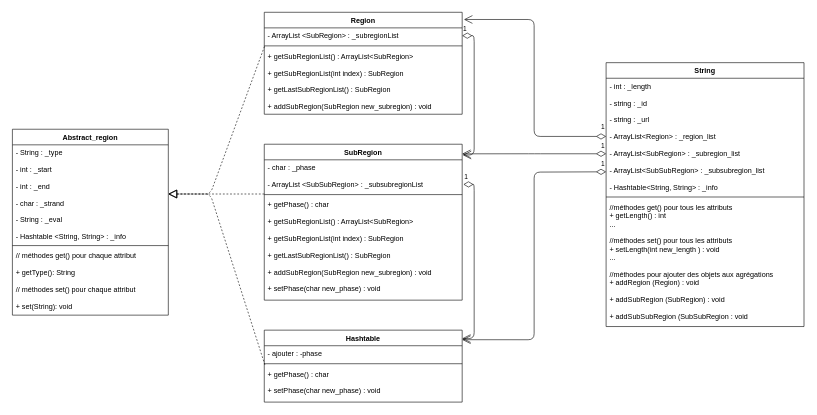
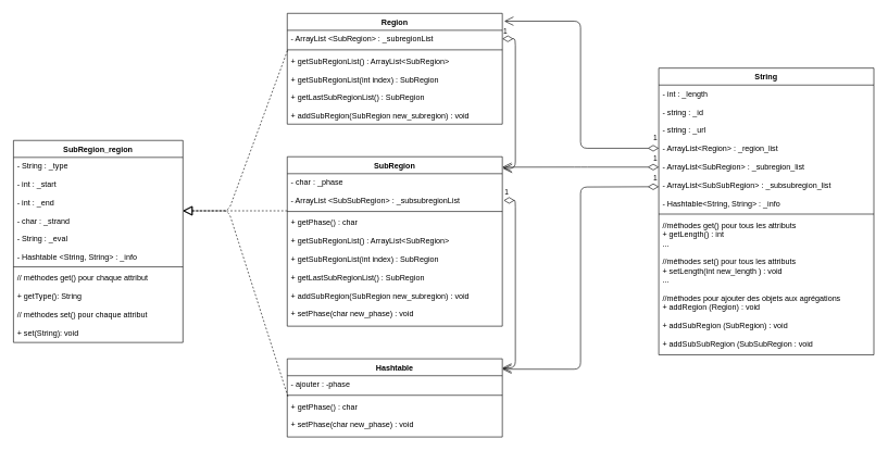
  <mxCell id="0" />
  <mxCell id="1" parent="0" />
- <mxCell id="2" value="Abstract_region" style="swimlane;fontStyle=1;align=center;verticalAlign=top;childLayout=stackLayout;horizontal=1;startSize=26;horizontalStack=0;resizeParent=1;resizeParentMax=0;resizeLast=0;collapsible=1;marginBottom=0;" vertex="1" parent="1"><mxGeometry x="20" y="215" width="260" height="310" as="geometry" /></mxCell>
+ <mxCell id="2" value="SubRegion_region" style="swimlane;fontStyle=1;align=center;verticalAlign=top;childLayout=stackLayout;horizontal=1;startSize=26;horizontalStack=0;resizeParent=1;resizeParentMax=0;resizeLast=0;collapsible=1;marginBottom=0;" vertex="1" parent="1"><mxGeometry x="20" y="215" width="260" height="310" as="geometry" /></mxCell>
  <mxCell id="3" value="-  String : _type&#10;&#10;-  int : _start&#10;&#10;-  int : _end&#10;&#10;-  char : _strand&#10;&#10;-  String : _eval&#10;&#10;-  Hashtable &lt;String, String&gt; : _info" style="text;strokeColor=none;fillColor=none;align=left;verticalAlign=top;spacingLeft=4;spacingRight=4;overflow=hidden;rotatable=0;points=[[0,0.5],[1,0.5]];portConstraint=eastwest;" vertex="1" parent="2"><mxGeometry y="26" width="260" height="164" as="geometry" /></mxCell>
  <mxCell id="4" value="" style="line;strokeWidth=1;fillColor=none;align=left;verticalAlign=middle;spacingTop=-1;spacingLeft=3;spacingRight=3;rotatable=0;labelPosition=right;points=[];portConstraint=eastwest;" vertex="1" parent="2"><mxGeometry y="190" width="260" height="8" as="geometry" /></mxCell>
  <mxCell id="5" value="// méthodes get() pour chaque attribut&#10;&#10;+   getType(): String&#10;&#10;// méthodes set() pour chaque attribut&#10;&#10;+   set(String): void" style="text;strokeColor=none;fillColor=none;align=left;verticalAlign=top;spacingLeft=4;spacingRight=4;overflow=hidden;rotatable=0;points=[[0,0.5],[1,0.5]];portConstraint=eastwest;fontColor=#000000;" vertex="1" parent="2"><mxGeometry y="198" width="260" height="112" as="geometry" /></mxCell>
  <mxCell id="6" value="Region" style="swimlane;fontStyle=1;align=center;verticalAlign=top;childLayout=stackLayout;horizontal=1;startSize=26;horizontalStack=0;resizeParent=1;resizeParentMax=0;resizeLast=0;collapsible=1;marginBottom=0;fontColor=#000000;" vertex="1" parent="1"><mxGeometry x="440" y="20" width="330" height="170" as="geometry" /></mxCell>
  <mxCell id="7" value="-  ArrayList &lt;SubRegion&gt; : _subregionList" style="text;strokeColor=none;fillColor=none;align=left;verticalAlign=top;spacingLeft=4;spacingRight=4;overflow=hidden;rotatable=0;points=[[0,0.5],[1,0.5]];portConstraint=eastwest;" vertex="1" parent="6"><mxGeometry y="26" width="330" height="26" as="geometry" /></mxCell>
  <mxCell id="8" value="" style="line;strokeWidth=1;fillColor=none;align=left;verticalAlign=middle;spacingTop=-1;spacingLeft=3;spacingRight=3;rotatable=0;labelPosition=right;points=[];portConstraint=eastwest;" vertex="1" parent="6"><mxGeometry y="52" width="330" height="8" as="geometry" /></mxCell>
  <mxCell id="9" value="+ getSubRegionList() : ArrayList&lt;SubRegion&gt;&#10;&#10;+ getSubRegionList(int index) : SubRegion&#10;&#10;+ getLastSubRegionList() : SubRegion&#10;&#10;+ addSubRegion(SubRegion new_subregion) : void" style="text;strokeColor=none;fillColor=none;align=left;verticalAlign=top;spacingLeft=4;spacingRight=4;overflow=hidden;rotatable=0;points=[[0,0.5],[1,0.5]];portConstraint=eastwest;" vertex="1" parent="6"><mxGeometry y="60" width="330" height="110" as="geometry" /></mxCell>
  <mxCell id="10" value="SubRegion" style="swimlane;fontStyle=1;align=center;verticalAlign=top;childLayout=stackLayout;horizontal=1;startSize=26;horizontalStack=0;resizeParent=1;resizeParentMax=0;resizeLast=0;collapsible=1;marginBottom=0;fontColor=#000000;" vertex="1" parent="1"><mxGeometry x="440" y="240" width="330" height="260" as="geometry" /></mxCell>
  <mxCell id="11" value="- char : _phase&#10;&#10;-  ArrayList &lt;SubSubRegion&gt; : _subsubregionList" style="text;strokeColor=none;fillColor=none;align=left;verticalAlign=top;spacingLeft=4;spacingRight=4;overflow=hidden;rotatable=0;points=[[0,0.5],[1,0.5]];portConstraint=eastwest;" vertex="1" parent="10"><mxGeometry y="26" width="330" height="54" as="geometry" /></mxCell>
  <mxCell id="12" value="" style="line;strokeWidth=1;fillColor=none;align=left;verticalAlign=middle;spacingTop=-1;spacingLeft=3;spacingRight=3;rotatable=0;labelPosition=right;points=[];portConstraint=eastwest;" vertex="1" parent="10"><mxGeometry y="80" width="330" height="8" as="geometry" /></mxCell>
  <mxCell id="13" value="+ getPhase() : char&#10;&#10;+ getSubRegionList() : ArrayList&lt;SubRegion&gt;&#10;&#10;+ getSubRegionList(int index) : SubRegion&#10;&#10;+ getLastSubRegionList() : SubRegion&#10;&#10;+ addSubRegion(SubRegion new_subregion) : void&#10;&#10;+ setPhase(char new_phase) : void&#10;" style="text;strokeColor=none;fillColor=none;align=left;verticalAlign=top;spacingLeft=4;spacingRight=4;overflow=hidden;rotatable=0;points=[[0,0.5],[1,0.5]];portConstraint=eastwest;" vertex="1" parent="10"><mxGeometry y="88" width="330" height="172" as="geometry" /></mxCell>
  <mxCell id="14" value="Hashtable" style="swimlane;fontStyle=1;align=center;verticalAlign=top;childLayout=stackLayout;horizontal=1;startSize=26;horizontalStack=0;resizeParent=1;resizeParentMax=0;resizeLast=0;collapsible=1;marginBottom=0;fontColor=#000000;" vertex="1" parent="1"><mxGeometry x="440" y="550" width="330" height="120" as="geometry" /></mxCell>
  <mxCell id="15" value="- ajouter : -phase" style="text;strokeColor=none;fillColor=none;align=left;verticalAlign=top;spacingLeft=4;spacingRight=4;overflow=hidden;rotatable=0;points=[[0,0.5],[1,0.5]];portConstraint=eastwest;" vertex="1" parent="14"><mxGeometry y="26" width="330" height="26" as="geometry" /></mxCell>
  <mxCell id="16" value="" style="line;strokeWidth=1;fillColor=none;align=left;verticalAlign=middle;spacingTop=-1;spacingLeft=3;spacingRight=3;rotatable=0;labelPosition=right;points=[];portConstraint=eastwest;" vertex="1" parent="14"><mxGeometry y="52" width="330" height="8" as="geometry" /></mxCell>
  <mxCell id="17" value="+ getPhase() : char&#10;&#10;+ setPhase(char new_phase) : void" style="text;strokeColor=none;fillColor=none;align=left;verticalAlign=top;spacingLeft=4;spacingRight=4;overflow=hidden;rotatable=0;points=[[0,0.5],[1,0.5]];portConstraint=eastwest;" vertex="1" parent="14"><mxGeometry y="60" width="330" height="60" as="geometry" /></mxCell>
  <mxCell id="18" value="" style="endArrow=block;dashed=1;endFill=0;endSize=12;html=1;fontColor=#000000;entryX=1;entryY=0.5;entryDx=0;entryDy=0;" edge="1" parent="1" target="3"><mxGeometry width="160" relative="1" as="geometry"><mxPoint x="440" y="323" as="sourcePoint" /><mxPoint x="190" y="690" as="targetPoint" /></mxGeometry></mxCell>
  <mxCell id="19" value="" style="endArrow=block;dashed=1;endFill=0;endSize=12;html=1;fontColor=#000000;entryX=1;entryY=0.5;entryDx=0;entryDy=0;exitX=0.003;exitY=-0.036;exitDx=0;exitDy=0;exitPerimeter=0;" edge="1" parent="1" source="17" target="3"><mxGeometry width="160" relative="1" as="geometry"><mxPoint x="30" y="690" as="sourcePoint" /><mxPoint x="190" y="690" as="targetPoint" /><Array as="points"><mxPoint x="350" y="323" /></Array></mxGeometry></mxCell>
  <mxCell id="20" value="" style="endArrow=block;dashed=1;endFill=0;endSize=12;html=1;fontColor=#000000;entryX=1;entryY=0.5;entryDx=0;entryDy=0;exitX=0.001;exitY=-0.027;exitDx=0;exitDy=0;exitPerimeter=0;" edge="1" parent="1" source="9" target="3"><mxGeometry width="160" relative="1" as="geometry"><mxPoint x="30" y="690" as="sourcePoint" /><mxPoint x="190" y="690" as="targetPoint" /><Array as="points"><mxPoint x="350" y="323" /></Array></mxGeometry></mxCell>
  <mxCell id="21" value="1" style="endArrow=open;html=1;endSize=12;startArrow=diamondThin;startSize=14;startFill=0;edgeStyle=orthogonalEdgeStyle;align=left;verticalAlign=bottom;fontColor=#000000;exitX=1;exitY=0.5;exitDx=0;exitDy=0;" edge="1" parent="1" source="7"><mxGeometry x="-1" y="3" relative="1" as="geometry"><mxPoint x="20" y="690" as="sourcePoint" /><mxPoint x="771" y="258" as="targetPoint" /><Array as="points"><mxPoint x="790" y="59" /><mxPoint x="790" y="258" /></Array></mxGeometry></mxCell>
  <mxCell id="22" value="1" style="endArrow=open;html=1;endSize=12;startArrow=diamondThin;startSize=14;startFill=0;edgeStyle=orthogonalEdgeStyle;align=left;verticalAlign=bottom;fontColor=#000000;exitX=1.006;exitY=0.759;exitDx=0;exitDy=0;exitPerimeter=0;entryX=1;entryY=0.117;entryDx=0;entryDy=0;entryPerimeter=0;" edge="1" parent="1" source="11" target="14"><mxGeometry x="-1" y="3" relative="1" as="geometry"><mxPoint x="20" y="690" as="sourcePoint" /><mxPoint x="180" y="690" as="targetPoint" /><Array as="points"><mxPoint x="790" y="307" /><mxPoint x="790" y="564" /></Array></mxGeometry></mxCell>
  <mxCell id="23" value="String" style="swimlane;fontStyle=1;align=center;verticalAlign=top;childLayout=stackLayout;horizontal=1;startSize=26;horizontalStack=0;resizeParent=1;resizeParentMax=0;resizeLast=0;collapsible=1;marginBottom=0;" vertex="1" parent="1"><mxGeometry x="1010" y="104" width="330" height="440" as="geometry"><mxRectangle x="370" y="93" width="100" height="26" as="alternateBounds" /></mxGeometry></mxCell>
  <mxCell id="24" value="- int : _length&#10;&#10;- string : _id&#10;&#10;- string : _url&#10;&#10;- ArrayList&lt;Region&gt; : _region_list&#10;&#10;- ArrayList&lt;SubRegion&gt; : _subregion_list&#10;&#10;- ArrayList&lt;SubSubRegion&gt; : _subsubregion_list&#10;&#10;- Hashtable&lt;String, String&gt; : _info" style="text;strokeColor=none;fillColor=none;align=left;verticalAlign=top;spacingLeft=4;spacingRight=4;overflow=hidden;rotatable=0;points=[[0,0.5],[1,0.5]];portConstraint=eastwest;" vertex="1" parent="23"><mxGeometry y="26" width="330" height="194" as="geometry" /></mxCell>
  <mxCell id="25" value="" style="line;strokeWidth=1;fillColor=none;align=left;verticalAlign=middle;spacingTop=-1;spacingLeft=3;spacingRight=3;rotatable=0;labelPosition=right;points=[];portConstraint=eastwest;" vertex="1" parent="23"><mxGeometry y="220" width="330" height="8" as="geometry" /></mxCell>
  <mxCell id="26" value="//méthodes get() pour tous les attributs&#10;+ getLength() : int&#10;...&#10;&#10;//méthodes set() pour tous les attributs&#10;+ setLength(int new_length ) : void&#10;...&#10;&#10;//méthodes pour ajouter des objets aux agrégations&#10;+ addRegion (Region) : void&#10;&#10;+ addSubRegion (SubRegion) : void&#10;&#10;+ addSubSubRegion (SubSubRegion : void&#10;" style="text;strokeColor=none;fillColor=none;align=left;verticalAlign=top;spacingLeft=4;spacingRight=4;overflow=hidden;rotatable=0;points=[[0,0.5],[1,0.5]];portConstraint=eastwest;" vertex="1" parent="23"><mxGeometry y="228" width="330" height="212" as="geometry" /></mxCell>
  <mxCell id="27" value="1" style="endArrow=open;html=1;endSize=12;startArrow=diamondThin;startSize=14;startFill=0;edgeStyle=orthogonalEdgeStyle;align=left;verticalAlign=bottom;fontColor=#000000;exitX=0;exitY=0.5;exitDx=0;exitDy=0;" edge="1" parent="1" source="24"><mxGeometry x="-0.412" y="-110" relative="1" as="geometry"><mxPoint x="420" y="690" as="sourcePoint" /><mxPoint x="773" y="32" as="targetPoint" /><Array as="points"><mxPoint x="890" y="227" /><mxPoint x="890" y="32" /></Array><mxPoint as="offset" /></mxGeometry></mxCell>
  <mxCell id="28" value="1" style="endArrow=open;html=1;endSize=12;startArrow=diamondThin;startSize=14;startFill=0;edgeStyle=orthogonalEdgeStyle;align=left;verticalAlign=bottom;fontColor=#000000;exitX=0;exitY=0.649;exitDx=0;exitDy=0;exitPerimeter=0;" edge="1" parent="1" source="24"><mxGeometry x="-0.916" y="-5" relative="1" as="geometry"><mxPoint x="990" y="256" as="sourcePoint" /><mxPoint x="770" y="256" as="targetPoint" /><mxPoint as="offset" /></mxGeometry></mxCell>
  <mxCell id="29" value="1" style="endArrow=open;html=1;endSize=12;startArrow=diamondThin;startSize=14;startFill=0;edgeStyle=orthogonalEdgeStyle;align=left;verticalAlign=bottom;fontColor=#000000;entryX=1;entryY=0.133;entryDx=0;entryDy=0;entryPerimeter=0;" edge="1" parent="1" target="14"><mxGeometry x="-0.962" y="-5" relative="1" as="geometry"><mxPoint x="1010" y="286" as="sourcePoint" /><mxPoint x="770" y="560" as="targetPoint" /><mxPoint as="offset" /></mxGeometry></mxCell>
